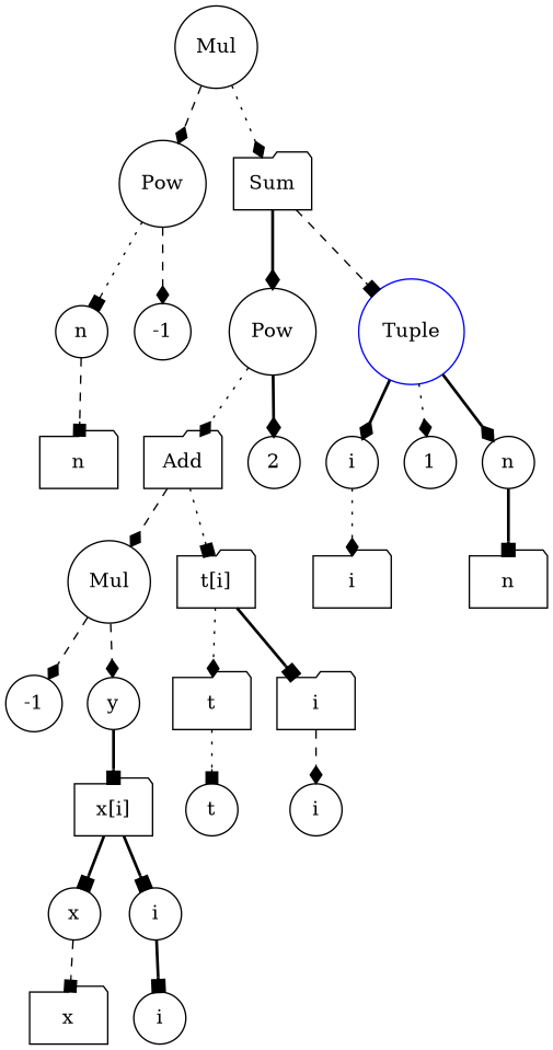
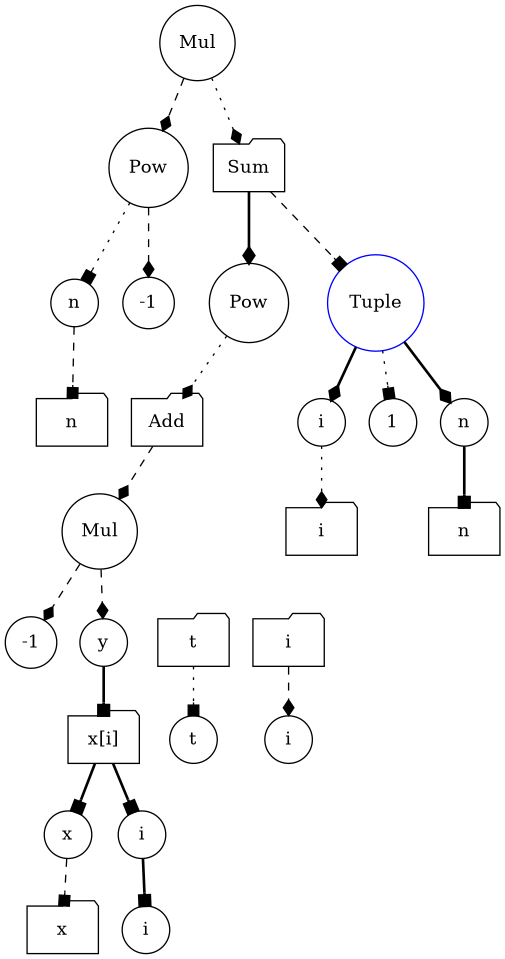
  digraph {
    ordering=out
    rankdir=TD
    node [color=black shape=circle]
    edge [arrowhead=diamond style=bold]
    n1 [label=Mul]
    n2 [label=Pow]
    n3 [label=Sum shape=folder]
    n4 [label=n]
    n5 [label=-1]
    n6 [label=Pow]
    n7 [color=blue label=Tuple]
    n8 [label=n shape=folder]
    n9 [label=Add shape=folder]
-   n10 [label=2]
    n11 [label=i]
    n12 [label=1]
    n13 [label=n]
    n14 [label=Mul]
-   n15 [label="t[i]" shape=folder]
    n16 [label=-1]
    n17 [label=y]
    n18 [label=t shape=folder]
    n19 [label=i shape=folder]
    n20 [label="x[i]" shape=folder]
    n21 [label=x]
    n22 [label=i]
    n23 [label=x shape=folder]
    n24 [label=i]
    n25 [label=t]
    n26 [label=i]
    n27 [label=i shape=folder]
    n28 [label=n shape=folder]
    n1 -> n2 [style=dashed]
    n1 -> n3 [style=dotted]
    n2 -> n4 [arrowhead=box style=dotted]
    n2 -> n5 [style=dashed]
    n3 -> n6
    n3 -> n7 [arrowhead=box style=dashed]
    n4 -> n8 [arrowhead=box style=dashed]
    n6 -> n9 [style=dotted]
-   n6 -> n10
    n7 -> n11
-   n7 -> n12 [style=dotted]
+   n7 -> n12 [arrowhead=box style=dotted]
    n7 -> n13
    n9 -> n14 [style=dashed]
-   n9 -> n15 [arrowhead=box style=dotted]
    n11 -> n27 [style=dotted]
    n13 -> n28 [arrowhead=box]
    n14 -> n16 [style=dashed]
    n14 -> n17 [style=dashed]
-   n15 -> n18 [style=dotted]
-   n15 -> n19 [arrowhead=box]
    n17 -> n20 [arrowhead=box]
    n18 -> n25 [arrowhead=box style=dotted]
    n19 -> n26 [style=dashed]
    n20 -> n21 [arrowhead=box]
    n20 -> n22 [arrowhead=box]
    n21 -> n23 [arrowhead=box style=dashed]
    n22 -> n24 [arrowhead=box]
  }
